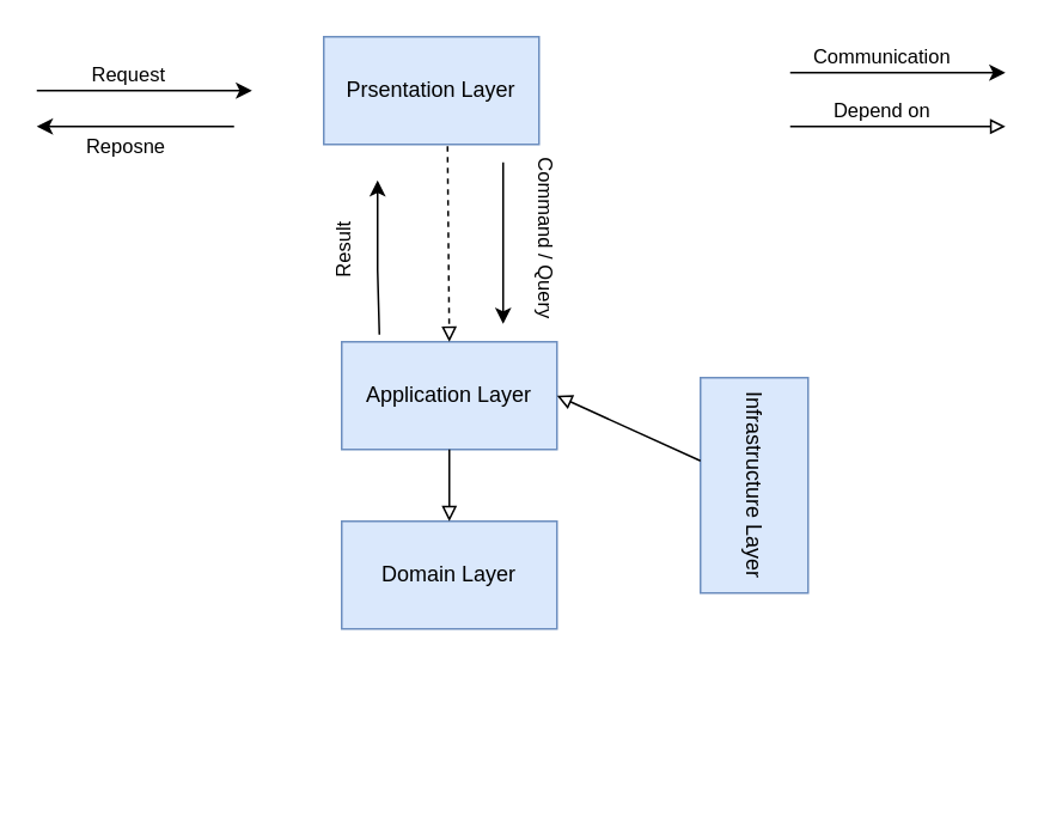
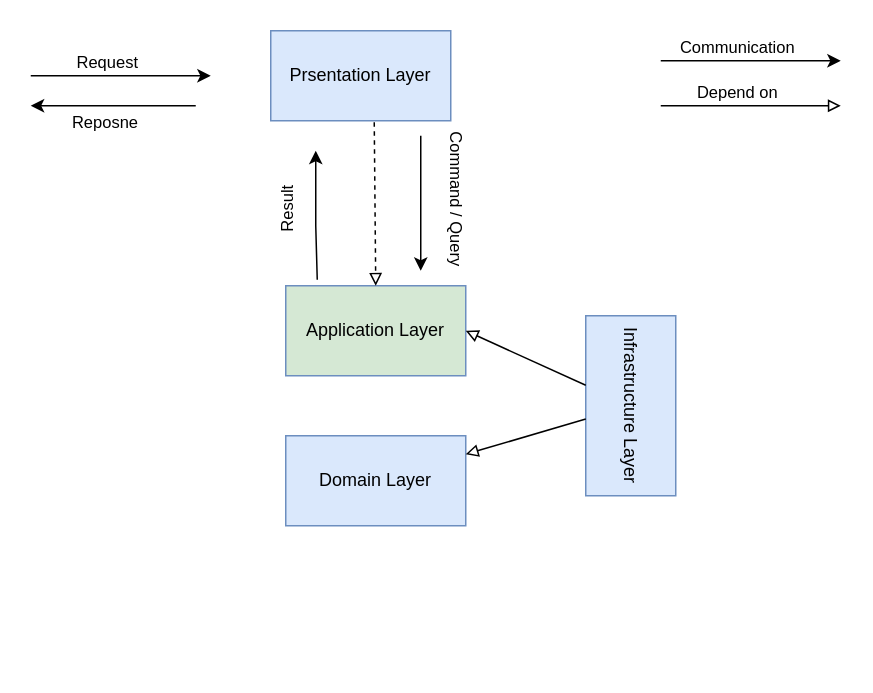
  <mxCell id="0" />
  <mxCell id="1" parent="0" />
  <mxCell id="2" value="Infrastructure Layer" style="rounded=0;whiteSpace=wrap;html=1;rotation=90;fillColor=#dae8fc;strokeColor=#6c8ebf;" vertex="1" parent="1"><mxGeometry x="360" y="240" width="120" height="60" as="geometry" /></mxCell>
  <mxCell id="3" value="Prsentation Layer" style="rounded=0;whiteSpace=wrap;html=1;fillColor=#dae8fc;strokeColor=#6c8ebf;" vertex="1" parent="1"><mxGeometry x="180" y="20" width="120" height="60" as="geometry" /></mxCell>
  <mxCell id="4" value="" style="endArrow=classic;html=1;rounded=0;entryX=0;entryY=0.5;entryDx=0;entryDy=0;" edge="1" parent="1"><mxGeometry width="50" height="50" relative="1" as="geometry"><mxPoint x="20" y="50" as="sourcePoint" /><mxPoint x="140" y="50" as="targetPoint" /></mxGeometry></mxCell>
  <mxCell id="5" value="Request" style="edgeLabel;html=1;align=center;verticalAlign=middle;resizable=0;points=[];" vertex="1" connectable="0" parent="4"><mxGeometry x="-0.383" y="3" relative="1" as="geometry"><mxPoint x="13" y="-7" as="offset" /></mxGeometry></mxCell>
  <mxCell id="6" value="" style="endArrow=classic;html=1;rounded=0;" edge="1" parent="1"><mxGeometry width="50" height="50" relative="1" as="geometry"><mxPoint x="130" y="70" as="sourcePoint" /><mxPoint x="20" y="70" as="targetPoint" /></mxGeometry></mxCell>
  <mxCell id="7" value="Reposne&amp;nbsp;" style="edgeLabel;html=1;align=center;verticalAlign=middle;resizable=0;points=[];" vertex="1" connectable="0" parent="6"><mxGeometry x="0.164" y="-2" relative="1" as="geometry"><mxPoint x="4" y="12" as="offset" /></mxGeometry></mxCell>
  <mxCell id="8" value="" style="endArrow=classic;html=1;rounded=0;" edge="1" parent="1"><mxGeometry width="50" height="50" relative="1" as="geometry"><mxPoint x="280" y="90" as="sourcePoint" /><mxPoint x="280" y="180" as="targetPoint" /></mxGeometry></mxCell>
  <mxCell id="9" value="Command / Query" style="edgeLabel;html=1;align=center;verticalAlign=middle;resizable=0;points=[];rotation=90;" vertex="1" connectable="0" parent="8"><mxGeometry x="-0.383" y="3" relative="1" as="geometry"><mxPoint x="22" y="13" as="offset" /></mxGeometry></mxCell>
  <mxCell id="10" value="" style="group" vertex="1" connectable="0" parent="1"><mxGeometry x="190" y="190" width="120" height="250" as="geometry" /></mxCell>
- <mxCell id="11" value="Application Layer" style="rounded=0;whiteSpace=wrap;html=1;fillColor=#dae8fc;strokeColor=#6c8ebf;fillStyle=solid;" vertex="1" parent="10"><mxGeometry width="120" height="60" as="geometry" /></mxCell>
+ <mxCell id="11" value="Application Layer" style="rounded=0;whiteSpace=wrap;html=1;fillColor=#d5e8d4;strokeColor=#6c8ebf;fillStyle=solid;" vertex="1" parent="10"><mxGeometry width="120" height="60" as="geometry" /></mxCell>
  <mxCell id="12" value="Domain Layer" style="rounded=0;whiteSpace=wrap;html=1;fillColor=#dae8fc;strokeColor=#6c8ebf;" vertex="1" parent="10"><mxGeometry y="100" width="120" height="60" as="geometry" /></mxCell>
- <mxCell id="13" value="" style="endArrow=block;html=1;rounded=0;endFill=0;" edge="1" parent="10" source="11" target="12"><mxGeometry width="50" height="50" relative="1" as="geometry"><mxPoint x="40" y="70" as="sourcePoint" /><mxPoint x="90" y="20" as="targetPoint" /></mxGeometry></mxCell>
  <mxCell id="14" value="" style="endArrow=classic;html=1;rounded=0;exitX=0.175;exitY=-0.067;exitDx=0;exitDy=0;exitPerimeter=0;" edge="1" parent="1" source="11"><mxGeometry width="50" height="50" relative="1" as="geometry"><mxPoint x="230" y="180" as="sourcePoint" /><mxPoint x="210" y="100" as="targetPoint" /><Array as="points"><mxPoint x="210" y="150" /></Array></mxGeometry></mxCell>
  <mxCell id="15" value="Result" style="edgeLabel;html=1;align=center;verticalAlign=middle;resizable=0;points=[];rotation=-90;" vertex="1" connectable="0" parent="14"><mxGeometry x="-0.383" y="3" relative="1" as="geometry"><mxPoint x="-17" y="-19" as="offset" /></mxGeometry></mxCell>
+ <mxCell id="16" value="" style="endArrow=block;html=1;rounded=0;endFill=0;" edge="1" parent="1" source="2" target="12"><mxGeometry width="50" height="50" relative="1" as="geometry"><mxPoint x="50" y="80" as="sourcePoint" /><mxPoint x="170" y="80" as="targetPoint" /></mxGeometry></mxCell>
  <mxCell id="17" value="" style="endArrow=block;html=1;rounded=0;endFill=0;" edge="1" parent="1" source="2"><mxGeometry width="50" height="50" relative="1" as="geometry"><mxPoint x="400" y="289" as="sourcePoint" /><mxPoint x="310" y="220" as="targetPoint" /></mxGeometry></mxCell>
  <mxCell id="18" value="" style="endArrow=classic;html=1;rounded=0;entryX=0;entryY=0.5;entryDx=0;entryDy=0;" edge="1" parent="1"><mxGeometry width="50" height="50" relative="1" as="geometry"><mxPoint x="440" y="40" as="sourcePoint" /><mxPoint x="560" y="40" as="targetPoint" /></mxGeometry></mxCell>
  <mxCell id="19" value="Communication" style="edgeLabel;html=1;align=center;verticalAlign=middle;resizable=0;points=[];" vertex="1" connectable="0" parent="18"><mxGeometry x="-0.383" y="3" relative="1" as="geometry"><mxPoint x="13" y="-7" as="offset" /></mxGeometry></mxCell>
  <mxCell id="20" value="" style="endArrow=block;html=1;rounded=0;entryX=0;entryY=0.5;entryDx=0;entryDy=0;endFill=0;" edge="1" parent="1"><mxGeometry width="50" height="50" relative="1" as="geometry"><mxPoint x="440" y="70" as="sourcePoint" /><mxPoint x="560" y="70" as="targetPoint" /></mxGeometry></mxCell>
  <mxCell id="21" value="Depend on" style="edgeLabel;html=1;align=center;verticalAlign=middle;resizable=0;points=[];" vertex="1" connectable="0" parent="20"><mxGeometry x="-0.383" y="3" relative="1" as="geometry"><mxPoint x="13" y="-7" as="offset" /></mxGeometry></mxCell>
  <mxCell id="22" value="" style="endArrow=block;html=1;rounded=0;endFill=0;exitX=0.575;exitY=1.017;exitDx=0;exitDy=0;exitPerimeter=0;entryX=0.5;entryY=0;entryDx=0;entryDy=0;dashed=1;" edge="1" parent="1" source="3" target="11"><mxGeometry width="50" height="50" relative="1" as="geometry"><mxPoint x="450" y="80" as="sourcePoint" /><mxPoint x="570" y="80" as="targetPoint" /></mxGeometry></mxCell>
